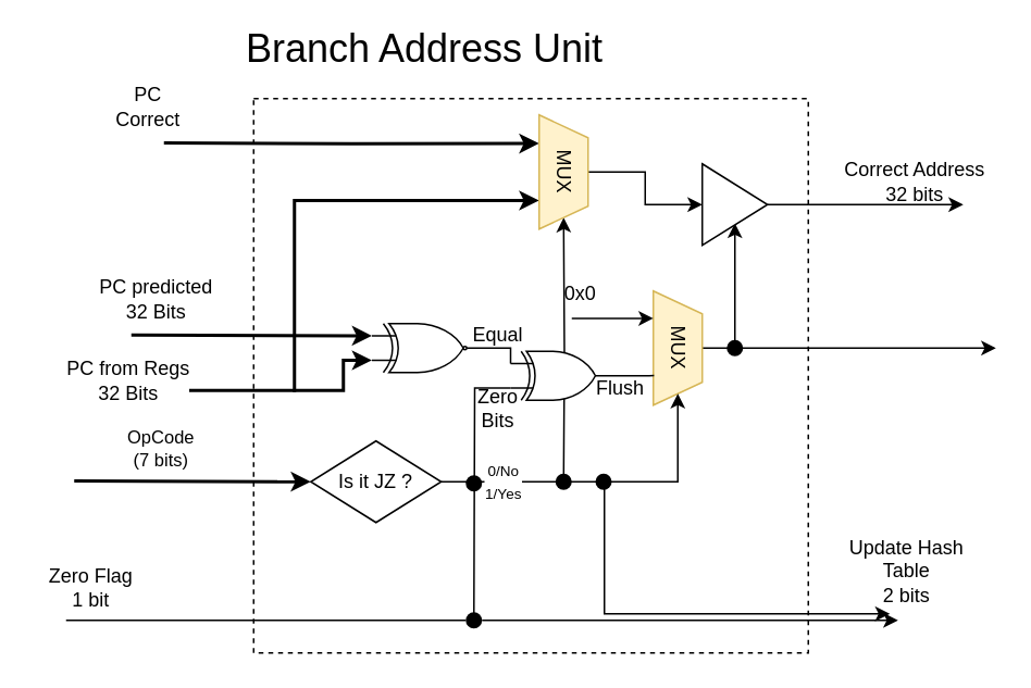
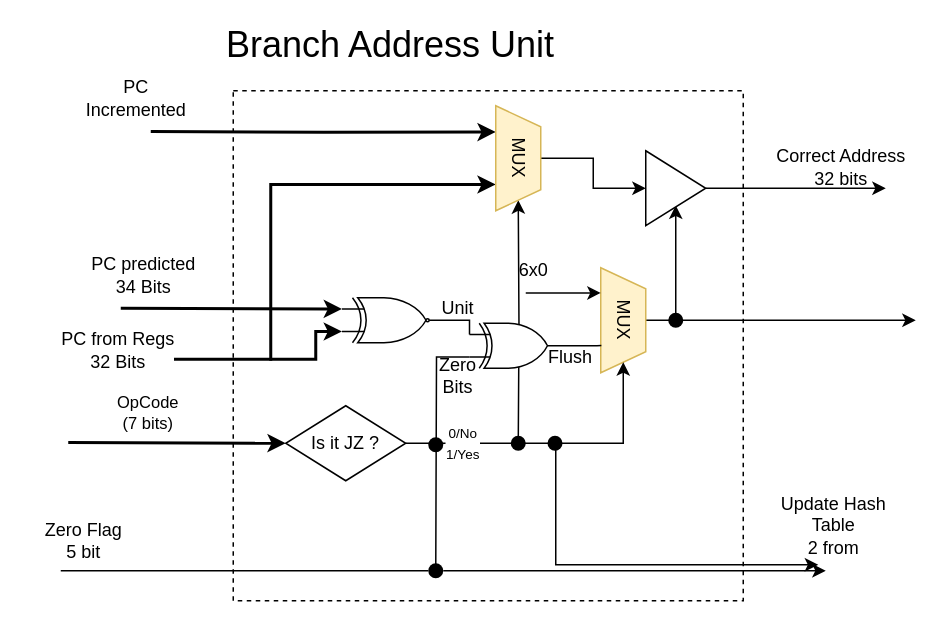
  <mxCell id="0" />
  <mxCell id="1" parent="0" />
  <mxCell id="2" value="" style="whiteSpace=wrap;html=1;aspect=fixed;dashed=1;" parent="1" vertex="1"><mxGeometry x="155" y="60" width="340" height="340" as="geometry" /></mxCell>
  <mxCell id="3" value="OpCode&lt;br&gt;(7 bits)" style="endArrow=classic;html=1;strokeWidth=2;entryX=0;entryY=0.5;entryDx=0;entryDy=0;" parent="1" target="5" edge="1"><mxGeometry x="-0.273" y="20" width="50" height="50" relative="1" as="geometry"><mxPoint x="45" y="294.58" as="sourcePoint" /><mxPoint x="155" y="294.58" as="targetPoint" /><mxPoint as="offset" /></mxGeometry></mxCell>
  <mxCell id="4" value="&lt;font style=&quot;font-size: 24px&quot;&gt;Branch Address Unit&lt;/font&gt;" style="text;html=1;strokeColor=none;fillColor=none;align=center;verticalAlign=middle;whiteSpace=wrap;rounded=0;" parent="1" vertex="1"><mxGeometry x="130" y="20" width="260" height="20" as="geometry" /></mxCell>
  <mxCell id="5" value="Is it JZ ?" style="rhombus;whiteSpace=wrap;html=1;" parent="1" vertex="1"><mxGeometry x="190" y="270" width="80" height="50" as="geometry" /></mxCell>
  <mxCell id="6" style="edgeStyle=orthogonalEdgeStyle;rounded=0;jumpSize=23;orthogonalLoop=1;jettySize=auto;html=1;strokeWidth=1;" parent="1" source="7" edge="1"><mxGeometry relative="1" as="geometry"><mxPoint x="610" y="213" as="targetPoint" /></mxGeometry></mxCell>
  <mxCell id="7" value="MUX" style="shape=trapezoid;perimeter=trapezoidPerimeter;whiteSpace=wrap;html=1;rotation=90;fillColor=#fff2cc;strokeColor=#d6b656;" parent="1" vertex="1"><mxGeometry x="380" y="198" width="70" height="30" as="geometry" /></mxCell>
  <mxCell id="8" style="edgeStyle=orthogonalEdgeStyle;rounded=0;jumpSize=23;orthogonalLoop=1;jettySize=auto;html=1;entryX=-0.008;entryY=0.086;entryDx=0;entryDy=0;strokeWidth=1;entryPerimeter=0;" parent="1" edge="1"><mxGeometry relative="1" as="geometry"><mxPoint x="285" y="110" as="sourcePoint" /><Array as="points"><mxPoint x="310" y="110" /><mxPoint x="310" y="79" /></Array></mxGeometry></mxCell>
  <mxCell id="9" value="&lt;font style=&quot;font-size: 9px&quot;&gt;2 bits&lt;/font&gt;" style="text;html=1;align=center;verticalAlign=middle;resizable=0;points=[];labelBackgroundColor=#ffffff;" parent="8" vertex="1" connectable="0"><mxGeometry x="0.03" y="-2" relative="1" as="geometry"><mxPoint x="-13" y="19.4" as="offset" /></mxGeometry></mxCell>
  <mxCell id="10" style="edgeStyle=orthogonalEdgeStyle;rounded=0;jumpSize=23;orthogonalLoop=1;jettySize=auto;html=1;exitX=0;exitY=0.75;exitDx=0;exitDy=0;exitPerimeter=0;strokeWidth=2;entryX=0;entryY=0.75;entryDx=0;entryDy=0;entryPerimeter=0;" parent="1" target="31" edge="1"><mxGeometry relative="1" as="geometry"><mxPoint x="60" y="232.69" as="sourcePoint" /><mxPoint x="200" y="233" as="targetPoint" /><Array as="points"><mxPoint x="60" y="239" /><mxPoint x="210" y="239" /><mxPoint x="210" y="221" /></Array></mxGeometry></mxCell>
  <mxCell id="11" value="PC from Regs&lt;br&gt;32 Bits" style="text;html=1;align=center;verticalAlign=middle;resizable=0;points=[];labelBackgroundColor=#ffffff;" parent="10" vertex="1" connectable="0"><mxGeometry x="0.231" y="2" relative="1" as="geometry"><mxPoint x="-94.14" y="-4.69" as="offset" /></mxGeometry></mxCell>
- <mxCell id="12" value="PC predicted&lt;br&gt;32 Bits" style="text;html=1;align=center;verticalAlign=middle;resizable=0;points=[];autosize=1;" parent="1" vertex="1"><mxGeometry x="50" y="168" width="90" height="30" as="geometry" /></mxCell>
+ <mxCell id="12" value="PC predicted&lt;br&gt;34 Bits" style="text;html=1;align=center;verticalAlign=middle;resizable=0;points=[];autosize=1;" parent="1" vertex="1"><mxGeometry x="50" y="168" width="90" height="30" as="geometry" /></mxCell>
  <mxCell id="13" value="" style="endArrow=classic;html=1;strokeWidth=1;" parent="1" edge="1"><mxGeometry width="50" height="50" relative="1" as="geometry"><mxPoint x="350" y="194.8" as="sourcePoint" /><mxPoint x="400" y="194.8" as="targetPoint" /></mxGeometry></mxCell>
- <mxCell id="14" value="0x0" style="text;html=1;align=center;verticalAlign=middle;resizable=0;points=[];autosize=1;" parent="1" vertex="1"><mxGeometry x="340" y="170" width="30" height="20" as="geometry" /></mxCell>
+ <mxCell id="14" value="6x0" style="text;html=1;align=center;verticalAlign=middle;resizable=0;points=[];autosize=1;" parent="1" vertex="1"><mxGeometry x="340" y="170" width="30" height="20" as="geometry" /></mxCell>
  <mxCell id="15" value="" style="endArrow=classic;html=1;strokeWidth=1;rounded=0;jumpStyle=none;" parent="1" edge="1"><mxGeometry width="50" height="50" relative="1" as="geometry"><mxPoint x="370" y="296" as="sourcePoint" /><mxPoint x="545" y="376" as="targetPoint" /><Array as="points"><mxPoint x="370" y="376" /></Array></mxGeometry></mxCell>
- <mxCell id="16" value="Update Hash&lt;br&gt;Table&lt;br&gt;2 bits" style="text;html=1;align=center;verticalAlign=middle;resizable=0;points=[];autosize=1;" parent="1" vertex="1"><mxGeometry x="510" y="325" width="90" height="50" as="geometry" /></mxCell>
+ <mxCell id="16" value="Update Hash&lt;br&gt;Table&lt;br&gt;2 from" style="text;html=1;align=center;verticalAlign=middle;resizable=0;points=[];autosize=1;" parent="1" vertex="1"><mxGeometry x="510" y="325" width="90" height="50" as="geometry" /></mxCell>
  <mxCell id="17" value="" style="endArrow=classic;html=1;strokeWidth=1;" parent="1" edge="1" source="39"><mxGeometry width="50" height="50" relative="1" as="geometry"><mxPoint x="40" y="380" as="sourcePoint" /><mxPoint x="550" y="380" as="targetPoint" /></mxGeometry></mxCell>
- <mxCell id="18" value="Zero Flag&lt;br&gt;1 bit" style="text;html=1;align=center;verticalAlign=middle;resizable=0;points=[];autosize=1;" parent="1" vertex="1"><mxGeometry x="20" y="345" width="70" height="30" as="geometry" /></mxCell>
+ <mxCell id="18" value="Zero Flag&lt;br&gt;5 bit" style="text;html=1;align=center;verticalAlign=middle;resizable=0;points=[];autosize=1;" parent="1" vertex="1"><mxGeometry x="20" y="345" width="70" height="30" as="geometry" /></mxCell>
  <mxCell id="19" style="edgeStyle=orthogonalEdgeStyle;rounded=0;orthogonalLoop=1;jettySize=auto;html=1;" parent="1" edge="1"><mxGeometry relative="1" as="geometry"><mxPoint x="450" y="136.5" as="targetPoint" /><mxPoint x="450" y="213.5" as="sourcePoint" /></mxGeometry></mxCell>
  <mxCell id="20" style="edgeStyle=orthogonalEdgeStyle;rounded=0;orthogonalLoop=1;jettySize=auto;html=1;" parent="1" source="21" edge="1"><mxGeometry relative="1" as="geometry"><mxPoint x="590" y="125" as="targetPoint" /></mxGeometry></mxCell>
  <mxCell id="21" value="" style="triangle;whiteSpace=wrap;html=1;" parent="1" vertex="1"><mxGeometry x="430" y="100" width="40" height="50" as="geometry" /></mxCell>
  <mxCell id="22" style="edgeStyle=orthogonalEdgeStyle;rounded=0;orthogonalLoop=1;jettySize=auto;html=1;entryX=1;entryY=0.5;entryDx=0;entryDy=0;" parent="1" target="26" edge="1"><mxGeometry relative="1" as="geometry"><mxPoint x="345" y="138" as="targetPoint" /><mxPoint x="345" y="295" as="sourcePoint" /></mxGeometry></mxCell>
  <mxCell id="23" style="edgeStyle=orthogonalEdgeStyle;rounded=0;orthogonalLoop=1;jettySize=auto;html=1;entryX=0;entryY=0.5;entryDx=0;entryDy=0;" parent="1" source="26" target="21" edge="1"><mxGeometry relative="1" as="geometry" /></mxCell>
  <mxCell id="24" style="edgeStyle=orthogonalEdgeStyle;rounded=0;orthogonalLoop=1;jettySize=auto;html=1;entryX=0.75;entryY=1;entryDx=0;entryDy=0;strokeWidth=2;" parent="1" edge="1"><mxGeometry relative="1" as="geometry"><mxPoint x="330" y="122.5" as="targetPoint" /><mxPoint x="180" y="240" as="sourcePoint" /><Array as="points"><mxPoint x="180" y="123" /></Array></mxGeometry></mxCell>
  <mxCell id="25" style="edgeStyle=orthogonalEdgeStyle;rounded=0;orthogonalLoop=1;jettySize=auto;html=1;exitX=0.25;exitY=1;exitDx=0;exitDy=0;strokeWidth=2;entryX=0.25;entryY=1;entryDx=0;entryDy=0;" parent="1" target="26" edge="1"><mxGeometry relative="1" as="geometry"><mxPoint x="100" y="87.167" as="sourcePoint" /></mxGeometry></mxCell>
  <mxCell id="26" value="MUX" style="shape=trapezoid;perimeter=trapezoidPerimeter;whiteSpace=wrap;html=1;rotation=90;fillColor=#fff2cc;strokeColor=#d6b656;" parent="1" vertex="1"><mxGeometry x="310" y="90" width="70" height="30" as="geometry" /></mxCell>
  <mxCell id="27" value="Correct Address&lt;br&gt;32 bits" style="text;html=1;align=center;verticalAlign=middle;resizable=0;points=[];autosize=1;" parent="1" vertex="1"><mxGeometry x="510" y="96" width="100" height="30" as="geometry" /></mxCell>
- <mxCell id="28" value="PC&lt;br&gt;Correct" style="text;html=1;align=center;verticalAlign=middle;resizable=0;points=[];autosize=1;" parent="1" vertex="1"><mxGeometry x="50" y="50" width="80" height="30" as="geometry" /></mxCell>
+ <mxCell id="28" value="PC&lt;br&gt;Incremented" style="text;html=1;align=center;verticalAlign=middle;resizable=0;points=[];autosize=1;" parent="1" vertex="1"><mxGeometry x="50" y="50" width="80" height="30" as="geometry" /></mxCell>
  <mxCell id="29" style="edgeStyle=orthogonalEdgeStyle;rounded=0;orthogonalLoop=1;jettySize=auto;html=1;exitX=0;exitY=0.25;exitDx=0;exitDy=0;exitPerimeter=0;entryX=0;entryY=0.25;entryDx=0;entryDy=0;entryPerimeter=0;strokeWidth=2;" edge="1" parent="1" target="31"><mxGeometry relative="1" as="geometry"><mxPoint x="80" y="205" as="sourcePoint" /></mxGeometry></mxCell>
  <mxCell id="30" style="edgeStyle=orthogonalEdgeStyle;rounded=0;orthogonalLoop=1;jettySize=auto;html=1;exitX=1;exitY=0.5;exitDx=0;exitDy=0;exitPerimeter=0;entryX=0;entryY=0.25;entryDx=0;entryDy=0;entryPerimeter=0;strokeWidth=1;endArrow=none;endFill=0;" edge="1" parent="1" source="31" target="34"><mxGeometry relative="1" as="geometry" /></mxCell>
  <mxCell id="31" value="" style="verticalLabelPosition=bottom;shadow=0;dashed=0;align=center;html=1;verticalAlign=top;shape=mxgraph.electrical.logic_gates.logic_gate;operation=xor;negating=1;" vertex="1" parent="1"><mxGeometry x="227.5" y="198" width="70" height="30" as="geometry" /></mxCell>
  <mxCell id="32" style="edgeStyle=orthogonalEdgeStyle;rounded=0;orthogonalLoop=1;jettySize=auto;html=1;exitX=0;exitY=0.75;exitDx=0;exitDy=0;exitPerimeter=0;endArrow=none;endFill=0;strokeWidth=1;" edge="1" parent="1" source="34"><mxGeometry relative="1" as="geometry"><mxPoint x="290" y="380" as="targetPoint" /></mxGeometry></mxCell>
  <mxCell id="33" style="edgeStyle=orthogonalEdgeStyle;rounded=0;orthogonalLoop=1;jettySize=auto;html=1;entryX=0.741;entryY=0.986;entryDx=0;entryDy=0;entryPerimeter=0;endArrow=none;endFill=0;strokeWidth=1;" edge="1" parent="1" source="34" target="7"><mxGeometry relative="1" as="geometry" /></mxCell>
  <mxCell id="34" value="" style="verticalLabelPosition=bottom;shadow=0;dashed=0;align=center;html=1;verticalAlign=top;shape=mxgraph.electrical.logic_gates.logic_gate;operation=xor;" vertex="1" parent="1"><mxGeometry x="312.5" y="215" width="65" height="30" as="geometry" /></mxCell>
  <mxCell id="35" value="&lt;font style=&quot;font-size: 9px&quot;&gt;0/No&lt;br&gt;1/Yes&lt;/font&gt;" style="edgeStyle=orthogonalEdgeStyle;rounded=0;orthogonalLoop=1;jettySize=auto;html=1;entryX=1;entryY=0.5;entryDx=0;entryDy=0;" parent="1" source="5" target="7" edge="1"><mxGeometry x="-0.62" relative="1" as="geometry"><mxPoint as="offset" /></mxGeometry></mxCell>
  <mxCell id="36" value="Zero Bits" style="text;html=1;strokeColor=none;fillColor=none;align=center;verticalAlign=middle;whiteSpace=wrap;rounded=0;" vertex="1" parent="1"><mxGeometry x="285" y="240" width="40" height="20" as="geometry" /></mxCell>
- <mxCell id="37" value="Equal" style="text;html=1;strokeColor=none;fillColor=none;align=center;verticalAlign=middle;whiteSpace=wrap;rounded=0;" vertex="1" parent="1"><mxGeometry x="285" y="195" width="40" height="20" as="geometry" /></mxCell>
+ <mxCell id="37" value="Unit" style="text;html=1;strokeColor=none;fillColor=none;align=center;verticalAlign=middle;whiteSpace=wrap;rounded=0;" vertex="1" parent="1"><mxGeometry x="285" y="195" width="40" height="20" as="geometry" /></mxCell>
  <mxCell id="38" value="Flush" style="text;html=1;strokeColor=none;fillColor=none;align=center;verticalAlign=middle;whiteSpace=wrap;rounded=0;" vertex="1" parent="1"><mxGeometry x="360" y="228" width="40" height="20" as="geometry" /></mxCell>
  <mxCell id="39" value="" style="shape=ellipse;fillColor=#000000;strokeColor=none;html=1" vertex="1" parent="1"><mxGeometry x="285" y="375" width="10" height="10" as="geometry" /></mxCell>
  <mxCell id="40" value="" style="endArrow=none;html=1;strokeWidth=1;endFill=0;" edge="1" parent="1" target="39"><mxGeometry width="50" height="50" relative="1" as="geometry"><mxPoint x="40" y="380" as="sourcePoint" /><mxPoint x="550" y="380" as="targetPoint" /></mxGeometry></mxCell>
  <mxCell id="41" value="" style="shape=ellipse;fillColor=#000000;strokeColor=none;html=1" vertex="1" parent="1"><mxGeometry x="340" y="290" width="10" height="10" as="geometry" /></mxCell>
  <mxCell id="42" value="" style="shape=ellipse;fillColor=#000000;strokeColor=none;html=1" vertex="1" parent="1"><mxGeometry x="364.5" y="290" width="10" height="10" as="geometry" /></mxCell>
  <mxCell id="43" value="" style="shape=ellipse;fillColor=#000000;strokeColor=none;html=1" vertex="1" parent="1"><mxGeometry x="285" y="291" width="10" height="10" as="geometry" /></mxCell>
  <mxCell id="44" value="" style="shape=ellipse;fillColor=#000000;strokeColor=none;html=1" vertex="1" parent="1"><mxGeometry x="445" y="208" width="10" height="10" as="geometry" /></mxCell>
